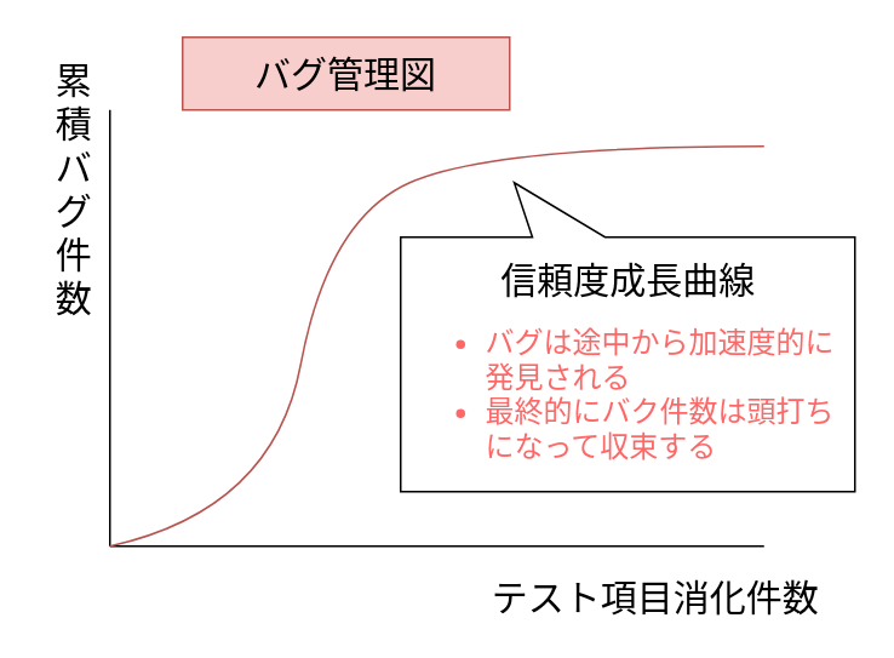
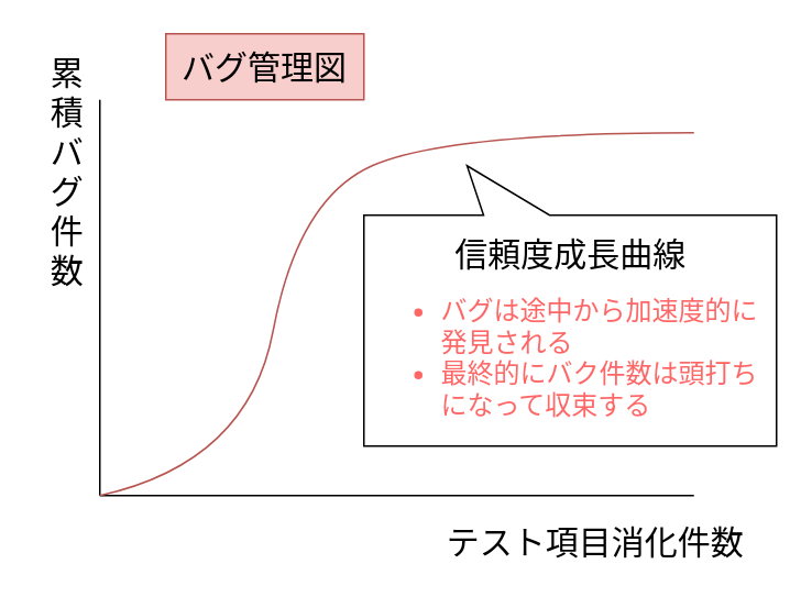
  <mxCell id="0" />
  <mxCell id="1" parent="0" />
  <mxCell id="2" value="" style="endArrow=none;html=1;" edge="1" parent="1"><mxGeometry width="50" height="50" relative="1" as="geometry"><mxPoint x="60" y="300" as="sourcePoint" /><mxPoint x="60" y="60" as="targetPoint" /></mxGeometry></mxCell>
  <mxCell id="3" value="&lt;font face=&quot;Tahoma&quot; style=&quot;font-size: 20px&quot;&gt;累&lt;br&gt;積&lt;br&gt;バ&lt;br&gt;グ&lt;br&gt;件&lt;br&gt;数&lt;/font&gt;" style="text;html=1;resizable=0;points=[];autosize=1;align=center;verticalAlign=middle;spacingTop=-4;" vertex="1" parent="1"><mxGeometry x="20" y="50" width="40" height="110" as="geometry" /></mxCell>
  <mxCell id="4" value="" style="endArrow=none;html=1;" edge="1" parent="1"><mxGeometry width="50" height="50" relative="1" as="geometry"><mxPoint x="60" y="300" as="sourcePoint" /><mxPoint x="420" y="300" as="targetPoint" /></mxGeometry></mxCell>
  <mxCell id="5" value="テスト項目消化件数" style="text;html=1;resizable=0;points=[];autosize=1;align=center;verticalAlign=middle;spacingTop=-4;fontSize=20;fontFamily=Tahoma;" vertex="1" parent="1"><mxGeometry x="300" y="320" width="120" height="20" as="geometry" /></mxCell>
  <mxCell id="6" value="" style="curved=1;endArrow=none;html=1;fontFamily=Tahoma;fontSize=20;endFill=0;fillColor=#f8cecc;strokeColor=#b85450;" edge="1" parent="1"><mxGeometry width="50" height="50" relative="1" as="geometry"><mxPoint x="60" y="300" as="sourcePoint" /><mxPoint x="420" y="80" as="targetPoint" /><Array as="points"><mxPoint x="150" y="280" /><mxPoint x="180" y="120" /><mxPoint x="270" y="80" /></Array></mxGeometry></mxCell>
- <mxCell id="7" value="バグ管理図" style="rounded=0;whiteSpace=wrap;html=1;fontFamily=Tahoma;fontSize=20;align=center;fillColor=#f8cecc;strokeColor=#b85450;" vertex="1" parent="1"><mxGeometry x="100" y="20" width="180" height="40" as="geometry" /></mxCell>
+ <mxCell id="7" value="バグ管理図" style="rounded=0;whiteSpace=wrap;html=1;fontFamily=Tahoma;fontSize=20;align=center;fillColor=#f8cecc;strokeColor=#b85450;" vertex="1" parent="1"><mxGeometry x="100" y="20" width="120" height="40" as="geometry" /></mxCell>
  <mxCell id="8" value="" style="shape=callout;whiteSpace=wrap;html=1;perimeter=calloutPerimeter;fontFamily=Tahoma;fontSize=20;align=center;direction=west;position2=0.75;base=40;size=30;position=0.55;" vertex="1" parent="1"><mxGeometry x="220" y="100" width="250" height="170" as="geometry" /></mxCell>
  <mxCell id="9" value="信頼度成長曲線" style="text;html=1;resizable=0;points=[];autosize=1;align=center;verticalAlign=middle;spacingTop=-4;fontSize=20;fontFamily=Tahoma;" vertex="1" parent="1"><mxGeometry x="265" y="140" width="160" height="30" as="geometry" /></mxCell>
  <mxCell id="10" value="&lt;ul style=&quot;font-size: 16px&quot;&gt;&lt;li style=&quot;font-size: 16px&quot;&gt;バグは途中から加速度的に発見される&lt;/li&gt;&lt;li style=&quot;font-size: 16px&quot;&gt;最終的にバク件数は頭打ちになって収束する&lt;/li&gt;&lt;/ul&gt;" style="text;strokeColor=none;fillColor=none;html=1;whiteSpace=wrap;verticalAlign=middle;overflow=hidden;fontFamily=Tahoma;fontSize=16;align=left;labelBackgroundColor=none;fontColor=#FF6666;" vertex="1" parent="1"><mxGeometry x="225" y="160" width="240" height="100" as="geometry" /></mxCell>
